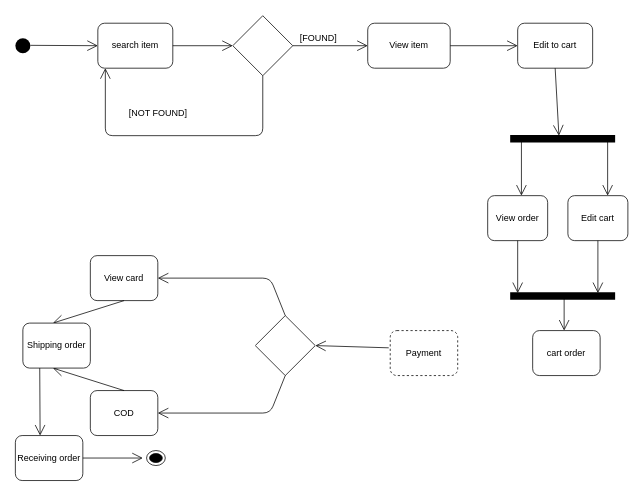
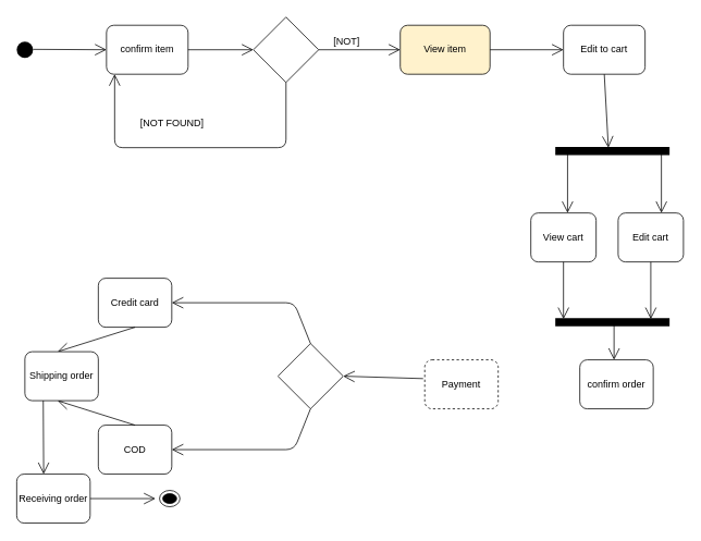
  <mxCell id="0" />
  <mxCell id="1" parent="0" />
  <mxCell id="2" value="" style="ellipse;fillColor=#000000;strokeColor=none;" vertex="1" parent="1"><mxGeometry x="20" y="50" width="20" height="20" as="geometry" /></mxCell>
  <mxCell id="3" value="" style="endArrow=open;endFill=1;endSize=12;html=1;" edge="1" parent="1"><mxGeometry width="160" relative="1" as="geometry"><mxPoint x="40" y="59.5" as="sourcePoint" /><mxPoint x="130" y="60" as="targetPoint" /></mxGeometry></mxCell>
- <mxCell id="4" value="search item" style="rounded=1;whiteSpace=wrap;html=1;" vertex="1" parent="1"><mxGeometry x="130" y="30" width="100" height="60" as="geometry" /></mxCell>
+ <mxCell id="4" value="confirm item" style="rounded=1;whiteSpace=wrap;html=1;" vertex="1" parent="1"><mxGeometry x="130" y="30" width="100" height="60" as="geometry" /></mxCell>
  <mxCell id="5" value="" style="endArrow=open;endFill=1;endSize=12;html=1;exitX=1;exitY=0.5;exitDx=0;exitDy=0;" edge="1" parent="1" source="4"><mxGeometry width="160" relative="1" as="geometry"><mxPoint x="220" y="50" as="sourcePoint" /><mxPoint x="310" y="60" as="targetPoint" /><Array as="points" /></mxGeometry></mxCell>
  <mxCell id="6" value="" style="rhombus;whiteSpace=wrap;html=1;" vertex="1" parent="1"><mxGeometry x="310" width="80" height="80" as="geometry" y="20" /></mxCell>
  <mxCell id="7" value="" style="endArrow=open;endFill=1;endSize=12;html=1;" edge="1" parent="1"><mxGeometry width="160" relative="1" as="geometry"><mxPoint x="390" y="60" as="sourcePoint" /><mxPoint x="490" y="60" as="targetPoint" /></mxGeometry></mxCell>
- <mxCell id="8" value="[FOUND]" style="text;html=1;align=center;verticalAlign=middle;resizable=0;points=[];autosize=1;" vertex="1" parent="1"><mxGeometry x="394" y="40" width="60" height="20" as="geometry" /></mxCell>
- <mxCell id="9" value="View item" style="rounded=1;whiteSpace=wrap;html=1;" vertex="1" parent="1"><mxGeometry x="490" y="30" width="110" height="60" as="geometry" /></mxCell>
+ <mxCell id="8" value="[NOT]" style="text;html=1;align=center;verticalAlign=middle;resizable=0;points=[];autosize=1;" vertex="1" parent="1"><mxGeometry x="394" y="40" width="60" height="20" as="geometry" /></mxCell>
+ <mxCell id="9" value="View item" style="rounded=1;whiteSpace=wrap;html=1;fillColor=#fff2cc;" vertex="1" parent="1"><mxGeometry x="490" y="30" width="110" height="60" as="geometry" /></mxCell>
  <mxCell id="10" value="" style="endArrow=open;endFill=1;endSize=12;html=1;exitX=0.5;exitY=1;exitDx=0;exitDy=0;" edge="1" parent="1" source="6"><mxGeometry width="160" relative="1" as="geometry"><mxPoint x="50" y="69.5" as="sourcePoint" /><mxPoint x="140" y="90" as="targetPoint" /><Array as="points"><mxPoint x="350" y="180" /><mxPoint x="140" y="180" /></Array></mxGeometry></mxCell>
  <mxCell id="11" value="[NOT FOUND]" style="text;html=1;align=center;verticalAlign=middle;resizable=0;points=[];autosize=1;" vertex="1" parent="1"><mxGeometry x="165" y="140" width="90" height="20" as="geometry" /></mxCell>
  <mxCell id="12" value="" style="endArrow=open;endFill=1;endSize=12;html=1;" edge="1" parent="1" source="9"><mxGeometry width="160" relative="1" as="geometry"><mxPoint x="600" y="60" as="sourcePoint" /><mxPoint x="690" y="60" as="targetPoint" /></mxGeometry></mxCell>
  <mxCell id="13" value="Edit to cart" style="rounded=1;whiteSpace=wrap;html=1;" vertex="1" parent="1"><mxGeometry x="690" y="30" width="100" height="60" as="geometry" /></mxCell>
  <mxCell id="14" value="" style="endArrow=open;endFill=1;endSize=12;html=1;exitX=0.5;exitY=1;exitDx=0;exitDy=0;" edge="1" parent="1" source="13"><mxGeometry width="160" relative="1" as="geometry"><mxPoint x="740" y="90" as="sourcePoint" /><mxPoint x="745" y="180" as="targetPoint" /></mxGeometry></mxCell>
  <mxCell id="15" value="" style="line;strokeWidth=10;fillColor=none;align=left;verticalAlign=middle;spacingTop=-1;spacingLeft=3;spacingRight=3;rotatable=0;labelPosition=right;points=[];portConstraint=eastwest;" vertex="1" parent="1"><mxGeometry x="680" y="160" width="140" height="48" as="geometry" /></mxCell>
  <mxCell id="16" value="" style="endArrow=open;endFill=1;endSize=12;html=1;" edge="1" parent="1"><mxGeometry width="160" relative="1" as="geometry"><mxPoint x="695" y="180" as="sourcePoint" /><mxPoint x="695" y="260" as="targetPoint" /></mxGeometry></mxCell>
  <mxCell id="17" value="" style="endArrow=open;endFill=1;endSize=12;html=1;" edge="1" parent="1"><mxGeometry width="160" relative="1" as="geometry"><mxPoint x="810" y="180" as="sourcePoint" /><mxPoint x="810" y="260" as="targetPoint" /></mxGeometry></mxCell>
- <mxCell id="18" value="View order" style="rounded=1;whiteSpace=wrap;html=1;" vertex="1" parent="1"><mxGeometry x="650" y="260" width="80" height="60" as="geometry" /></mxCell>
+ <mxCell id="18" value="View cart" style="rounded=1;whiteSpace=wrap;html=1;" vertex="1" parent="1"><mxGeometry x="650" y="260" width="80" height="60" as="geometry" /></mxCell>
  <mxCell id="19" value="Edit cart" style="rounded=1;whiteSpace=wrap;html=1;" vertex="1" parent="1"><mxGeometry x="757" y="260" width="80" height="60" as="geometry" /></mxCell>
  <mxCell id="20" value="" style="endArrow=open;endFill=1;endSize=12;html=1;exitX=0.5;exitY=1;exitDx=0;exitDy=0;" edge="1" parent="1" source="18"><mxGeometry width="160" relative="1" as="geometry"><mxPoint x="705" y="240" as="sourcePoint" /><mxPoint x="690" y="390" as="targetPoint" /></mxGeometry></mxCell>
  <mxCell id="21" value="" style="endArrow=open;endFill=1;endSize=12;html=1;exitX=0.5;exitY=1;exitDx=0;exitDy=0;" edge="1" parent="1" source="19"><mxGeometry width="160" relative="1" as="geometry"><mxPoint x="700" y="330" as="sourcePoint" /><mxPoint x="797" y="390" as="targetPoint" /></mxGeometry></mxCell>
  <mxCell id="22" value="" style="line;strokeWidth=10;fillColor=none;align=left;verticalAlign=middle;spacingTop=-1;spacingLeft=3;spacingRight=3;rotatable=0;labelPosition=right;points=[];portConstraint=eastwest;" vertex="1" parent="1"><mxGeometry x="680" y="370" width="140" height="48" as="geometry" /></mxCell>
  <mxCell id="23" value="" style="endArrow=open;endFill=1;endSize=12;html=1;exitX=0.514;exitY=0.5;exitDx=0;exitDy=0;exitPerimeter=0;" edge="1" parent="1" source="22"><mxGeometry width="160" relative="1" as="geometry"><mxPoint x="700" y="330" as="sourcePoint" /><mxPoint x="752" y="440" as="targetPoint" /></mxGeometry></mxCell>
- <mxCell id="24" value="cart order" style="rounded=1;whiteSpace=wrap;html=1;" vertex="1" parent="1"><mxGeometry x="710" y="440" width="90" height="60" as="geometry" /></mxCell>
+ <mxCell id="24" value="confirm order" style="rounded=1;whiteSpace=wrap;html=1;" vertex="1" parent="1"><mxGeometry x="710" y="440" width="90" height="60" as="geometry" /></mxCell>
  <mxCell id="25" value="Payment" style="rounded=1;whiteSpace=wrap;html=1;dashed=1;" vertex="1" parent="1"><mxGeometry x="520" y="440" width="90" height="60" as="geometry" /></mxCell>
  <mxCell id="26" value="" style="endArrow=open;endFill=1;endSize=12;html=1;exitX=-0.022;exitY=0.383;exitDx=0;exitDy=0;exitPerimeter=0;" edge="1" parent="1" source="25"><mxGeometry width="160" relative="1" as="geometry"><mxPoint x="720.99" y="472.02" as="sourcePoint" /><mxPoint x="420" y="460" as="targetPoint" /></mxGeometry></mxCell>
  <mxCell id="27" value="" style="rhombus;whiteSpace=wrap;html=1;" vertex="1" parent="1"><mxGeometry x="340" y="420" width="80" height="80" as="geometry" /></mxCell>
  <mxCell id="28" value="" style="endArrow=open;endFill=1;endSize=12;html=1;exitX=0.5;exitY=0;exitDx=0;exitDy=0;" edge="1" parent="1" source="27"><mxGeometry width="160" relative="1" as="geometry"><mxPoint x="528.02" y="472.98" as="sourcePoint" /><mxPoint x="210" y="370" as="targetPoint" /><Array as="points"><mxPoint x="360" y="370" /></Array></mxGeometry></mxCell>
  <mxCell id="29" value="" style="endArrow=open;endFill=1;endSize=12;html=1;exitX=0.5;exitY=1;exitDx=0;exitDy=0;" edge="1" parent="1" source="27"><mxGeometry width="160" relative="1" as="geometry"><mxPoint x="390" y="430" as="sourcePoint" /><mxPoint x="210" y="550" as="targetPoint" /><Array as="points"><mxPoint x="360" y="550" /></Array></mxGeometry></mxCell>
- <mxCell id="30" value="View card" style="rounded=1;whiteSpace=wrap;html=1;" vertex="1" parent="1"><mxGeometry x="120" y="340" width="90" height="60" as="geometry" /></mxCell>
+ <mxCell id="30" value="Credit card" style="rounded=1;whiteSpace=wrap;html=1;" vertex="1" parent="1"><mxGeometry x="120" y="340" width="90" height="60" as="geometry" /></mxCell>
  <mxCell id="31" value="COD" style="rounded=1;whiteSpace=wrap;html=1;" vertex="1" parent="1"><mxGeometry x="120" y="520" width="90" height="60" as="geometry" /></mxCell>
  <mxCell id="32" value="" style="endArrow=open;endFill=1;endSize=12;html=1;exitX=0.5;exitY=1;exitDx=0;exitDy=0;" edge="1" parent="1" source="30"><mxGeometry width="160" relative="1" as="geometry"><mxPoint x="528.02" y="472.98" as="sourcePoint" /><mxPoint x="70" y="430" as="targetPoint" /></mxGeometry></mxCell>
  <mxCell id="33" value="" style="endArrow=open;endFill=1;endSize=12;html=1;exitX=0.5;exitY=0;exitDx=0;exitDy=0;" edge="1" parent="1" source="31"><mxGeometry width="160" relative="1" as="geometry"><mxPoint x="175" y="410" as="sourcePoint" /><mxPoint x="70" y="490" as="targetPoint" /></mxGeometry></mxCell>
  <mxCell id="34" value="Shipping order" style="rounded=1;whiteSpace=wrap;html=1;" vertex="1" parent="1"><mxGeometry x="30" y="430" width="90" height="60" as="geometry" /></mxCell>
  <mxCell id="35" value="" style="endArrow=open;endFill=1;endSize=12;html=1;exitX=0.25;exitY=1;exitDx=0;exitDy=0;" edge="1" parent="1" source="34"><mxGeometry width="160" relative="1" as="geometry"><mxPoint x="700" y="330" as="sourcePoint" /><mxPoint x="53" y="580" as="targetPoint" /></mxGeometry></mxCell>
  <mxCell id="36" value="Receiving order" style="rounded=1;whiteSpace=wrap;html=1;" vertex="1" parent="1"><mxGeometry x="20" y="580" width="90" height="60" as="geometry" /></mxCell>
  <mxCell id="37" value="" style="endArrow=open;endFill=1;endSize=12;html=1;exitX=1;exitY=0.5;exitDx=0;exitDy=0;" edge="1" parent="1" source="36"><mxGeometry width="160" relative="1" as="geometry"><mxPoint x="62.5" y="500" as="sourcePoint" /><mxPoint x="190" y="610" as="targetPoint" /></mxGeometry></mxCell>
  <mxCell id="38" value="" style="ellipse;html=1;shape=endState;fillColor=#000000;strokeColor=#000000;" vertex="1" parent="1"><mxGeometry x="195" y="600" width="25" height="20" as="geometry" /></mxCell>
